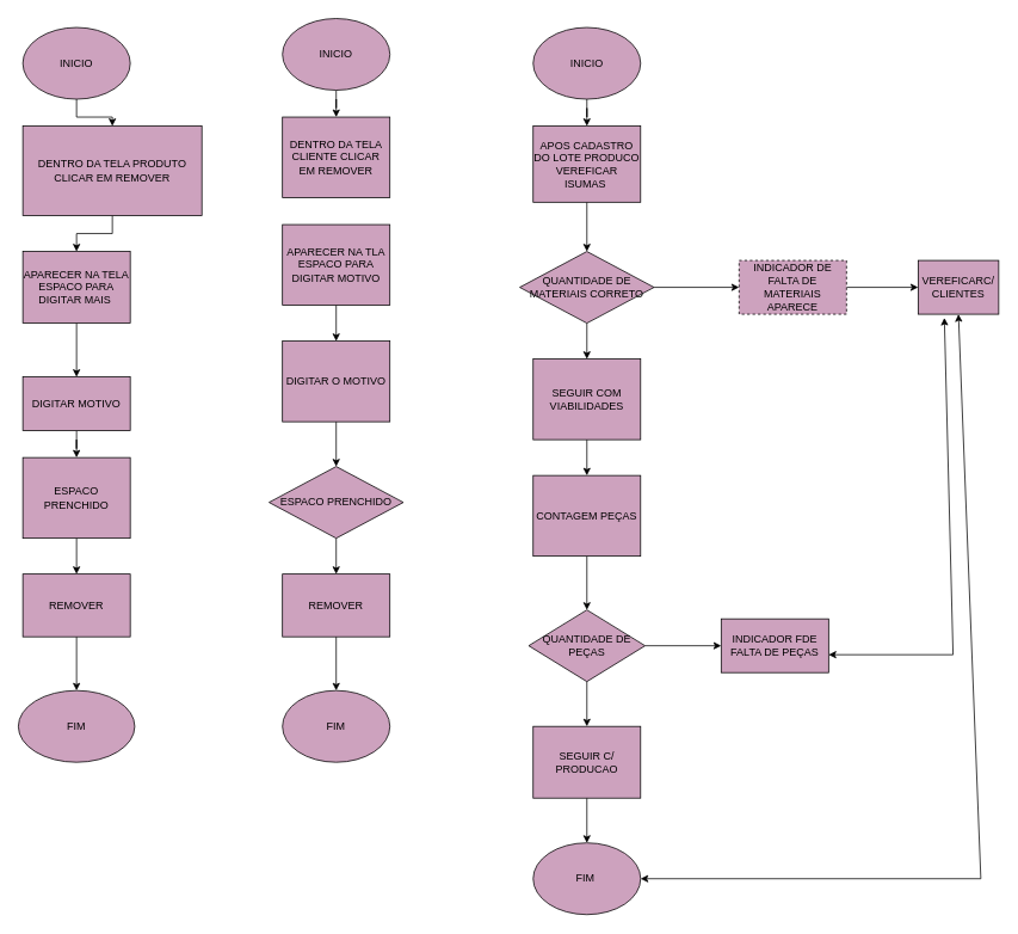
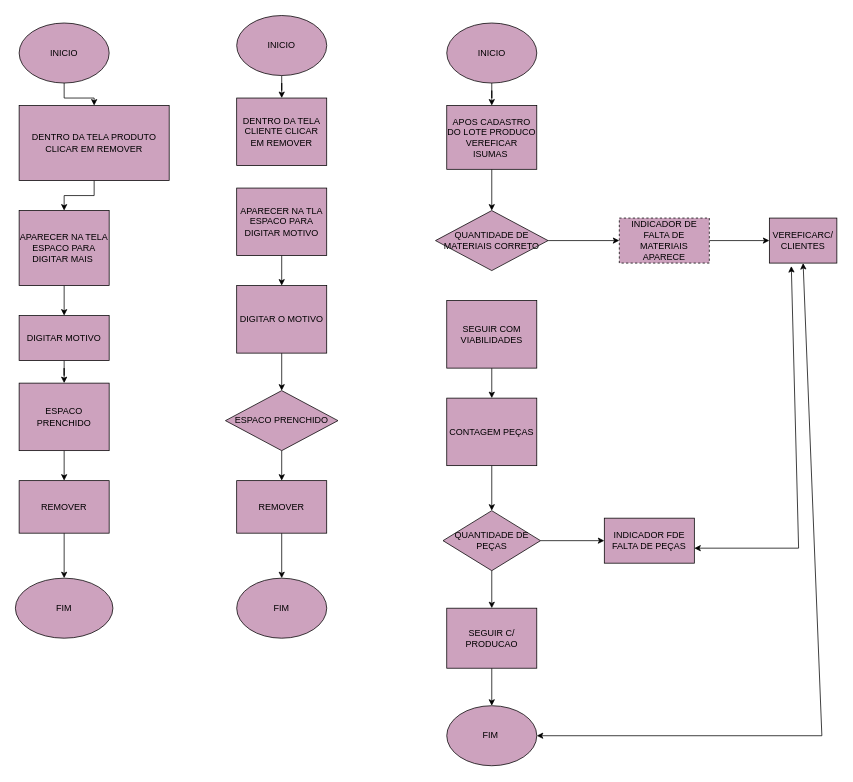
  <mxCell id="0" />
  <mxCell id="1" parent="0" />
  <mxCell id="2" value="" style="edgeStyle=orthogonalEdgeStyle;rounded=0;orthogonalLoop=1;jettySize=auto;html=1;" parent="1" source="3" target="5" edge="1"><mxGeometry relative="1" as="geometry" /></mxCell>
  <mxCell id="3" value="INICIO" style="ellipse;whiteSpace=wrap;html=1;fillColor=#CDA2BE;" parent="1" vertex="1"><mxGeometry x="25" y="30" width="120" height="80" as="geometry" /></mxCell>
  <mxCell id="4" value="" style="edgeStyle=orthogonalEdgeStyle;rounded=0;orthogonalLoop=1;jettySize=auto;html=1;" parent="1" source="5" target="7" edge="1"><mxGeometry relative="1" as="geometry" /></mxCell>
  <mxCell id="5" value="DENTRO DA TELA PRODUTO CLICAR EM REMOVER" style="whiteSpace=wrap;html=1;fillColor=#CDA2BE;" parent="1" vertex="1"><mxGeometry x="25" y="140" width="200" height="100" as="geometry" /></mxCell>
  <mxCell id="6" value="" style="edgeStyle=orthogonalEdgeStyle;rounded=0;orthogonalLoop=1;jettySize=auto;html=1;" parent="1" source="7" target="9" edge="1"><mxGeometry relative="1" as="geometry" /></mxCell>
- <mxCell id="7" value="APARECER NA TELA ESPACO PARA DIGITAR MAIS&amp;nbsp;" style="whiteSpace=wrap;html=1;fillColor=#CDA2BE;" parent="1" vertex="1"><mxGeometry x="25" y="280" width="120" height="80" as="geometry" /></mxCell>
+ <mxCell id="7" value="APARECER NA TELA ESPACO PARA DIGITAR MAIS&amp;nbsp;" style="whiteSpace=wrap;html=1;fillColor=#CDA2BE;" parent="1" vertex="1"><mxGeometry x="25" y="280" width="120" height="100" as="geometry" /></mxCell>
  <mxCell id="8" value="" style="edgeStyle=orthogonalEdgeStyle;rounded=0;orthogonalLoop=1;jettySize=auto;html=1;" parent="1" source="9" target="11" edge="1"><mxGeometry relative="1" as="geometry" /></mxCell>
  <mxCell id="9" value="DIGITAR MOTIVO" style="whiteSpace=wrap;html=1;fillColor=#CDA2BE;" parent="1" vertex="1"><mxGeometry x="25" y="420" width="120" height="60" as="geometry" /></mxCell>
  <mxCell id="10" value="" style="edgeStyle=orthogonalEdgeStyle;rounded=0;orthogonalLoop=1;jettySize=auto;html=1;" parent="1" source="11" target="13" edge="1"><mxGeometry relative="1" as="geometry" /></mxCell>
  <mxCell id="11" value="ESPACO PRENCHIDO" style="whiteSpace=wrap;html=1;fillColor=#CDA2BE;" parent="1" vertex="1"><mxGeometry x="25" y="510" width="120" height="90" as="geometry" /></mxCell>
  <mxCell id="12" value="" style="edgeStyle=orthogonalEdgeStyle;rounded=0;orthogonalLoop=1;jettySize=auto;html=1;" parent="1" source="13" target="14" edge="1"><mxGeometry relative="1" as="geometry" /></mxCell>
  <mxCell id="13" value="REMOVER" style="whiteSpace=wrap;html=1;fillColor=#CDA2BE;" parent="1" vertex="1"><mxGeometry x="25" y="640" width="120" height="70" as="geometry" /></mxCell>
  <mxCell id="14" value="FIM" style="ellipse;whiteSpace=wrap;html=1;fillColor=#CDA2BE;" parent="1" vertex="1"><mxGeometry x="20" y="770" width="130" height="80" as="geometry" /></mxCell>
  <mxCell id="15" value="" style="edgeStyle=orthogonalEdgeStyle;rounded=0;orthogonalLoop=1;jettySize=auto;html=1;" edge="1" parent="1" source="16" target="17"><mxGeometry relative="1" as="geometry" /></mxCell>
  <mxCell id="16" value="INICIO" style="ellipse;whiteSpace=wrap;html=1;fillColor=#CDA2BE;" vertex="1" parent="1"><mxGeometry x="315" y="20" width="120" height="80" as="geometry" /></mxCell>
  <mxCell id="17" value="DENTRO DA TELA CLIENTE CLICAR EM REMOVER" style="whiteSpace=wrap;html=1;fillColor=#CDA2BE;" vertex="1" parent="1"><mxGeometry x="315" y="130" width="120" height="90" as="geometry" /></mxCell>
  <mxCell id="18" value="" style="edgeStyle=orthogonalEdgeStyle;rounded=0;orthogonalLoop=1;jettySize=auto;html=1;" edge="1" parent="1" source="19" target="21"><mxGeometry relative="1" as="geometry" /></mxCell>
  <mxCell id="19" value="APARECER NA TLA ESPACO PARA DIGITAR MOTIVO" style="whiteSpace=wrap;html=1;fillColor=#CDA2BE;" vertex="1" parent="1"><mxGeometry x="315" y="250" width="120" height="90" as="geometry" /></mxCell>
  <mxCell id="20" value="" style="edgeStyle=orthogonalEdgeStyle;rounded=0;orthogonalLoop=1;jettySize=auto;html=1;" edge="1" parent="1" source="21" target="23"><mxGeometry relative="1" as="geometry" /></mxCell>
  <mxCell id="21" value="DIGITAR O MOTIVO" style="whiteSpace=wrap;html=1;fillColor=#CDA2BE;" vertex="1" parent="1"><mxGeometry x="315" y="380" width="120" height="90" as="geometry" /></mxCell>
  <mxCell id="22" value="" style="edgeStyle=orthogonalEdgeStyle;rounded=0;orthogonalLoop=1;jettySize=auto;html=1;" edge="1" parent="1" source="23" target="25"><mxGeometry relative="1" as="geometry" /></mxCell>
  <mxCell id="23" value="ESPACO PRENCHIDO" style="rhombus;whiteSpace=wrap;html=1;fillColor=#CDA2BE;" vertex="1" parent="1"><mxGeometry x="300" y="520" width="150" height="80" as="geometry" /></mxCell>
  <mxCell id="24" value="" style="edgeStyle=orthogonalEdgeStyle;rounded=0;orthogonalLoop=1;jettySize=auto;html=1;" edge="1" parent="1" source="25" target="26"><mxGeometry relative="1" as="geometry" /></mxCell>
  <mxCell id="25" value="REMOVER" style="whiteSpace=wrap;html=1;fillColor=#CDA2BE;" vertex="1" parent="1"><mxGeometry x="315" y="640" width="120" height="70" as="geometry" /></mxCell>
  <mxCell id="26" value="FIM" style="ellipse;whiteSpace=wrap;html=1;fillColor=#CDA2BE;" vertex="1" parent="1"><mxGeometry x="315" y="770" width="120" height="80" as="geometry" /></mxCell>
  <mxCell id="27" value="" style="edgeStyle=orthogonalEdgeStyle;rounded=0;orthogonalLoop=1;jettySize=auto;html=1;" edge="1" parent="1" source="28" target="30"><mxGeometry relative="1" as="geometry" /></mxCell>
  <mxCell id="28" value="INICIO" style="ellipse;whiteSpace=wrap;html=1;fillColor=#CDA2BE;" vertex="1" parent="1"><mxGeometry x="595" y="30" width="120" height="80" as="geometry" /></mxCell>
  <mxCell id="29" value="" style="edgeStyle=orthogonalEdgeStyle;rounded=0;orthogonalLoop=1;jettySize=auto;html=1;" edge="1" parent="1" source="30" target="33"><mxGeometry relative="1" as="geometry" /></mxCell>
  <mxCell id="30" value="APOS CADASTRO DO LOTE PRODUCO VEREFICAR ISUMAS&amp;nbsp;" style="whiteSpace=wrap;html=1;fillColor=#CDA2BE;" vertex="1" parent="1"><mxGeometry x="595" y="140" width="120" height="85" as="geometry" /></mxCell>
- <mxCell id="31" value="" style="edgeStyle=orthogonalEdgeStyle;rounded=0;orthogonalLoop=1;jettySize=auto;html=1;" edge="1" parent="1" source="33" target="35"><mxGeometry relative="1" as="geometry" /></mxCell>
  <mxCell id="32" value="" style="edgeStyle=orthogonalEdgeStyle;rounded=0;orthogonalLoop=1;jettySize=auto;html=1;" edge="1" parent="1" source="33" target="45"><mxGeometry relative="1" as="geometry" /></mxCell>
  <mxCell id="33" value="QUANTIDADE DE MATERIAIS CORRETO" style="rhombus;whiteSpace=wrap;html=1;fillColor=#CDA2BE;" vertex="1" parent="1"><mxGeometry x="580" y="280" width="150" height="80" as="geometry" /></mxCell>
  <mxCell id="34" value="" style="edgeStyle=orthogonalEdgeStyle;rounded=0;orthogonalLoop=1;jettySize=auto;html=1;" edge="1" parent="1" source="35" target="37"><mxGeometry relative="1" as="geometry" /></mxCell>
  <mxCell id="35" value="SEGUIR COM VIABILIDADES" style="whiteSpace=wrap;html=1;fillColor=#CDA2BE;" vertex="1" parent="1"><mxGeometry x="595" y="400" width="120" height="90" as="geometry" /></mxCell>
  <mxCell id="36" value="" style="edgeStyle=orthogonalEdgeStyle;rounded=0;orthogonalLoop=1;jettySize=auto;html=1;" edge="1" parent="1" source="37" target="40"><mxGeometry relative="1" as="geometry" /></mxCell>
  <mxCell id="37" value="CONTAGEM PEÇAS" style="whiteSpace=wrap;html=1;fillColor=#CDA2BE;" vertex="1" parent="1"><mxGeometry x="595" y="530" width="120" height="90" as="geometry" /></mxCell>
  <mxCell id="38" value="" style="edgeStyle=orthogonalEdgeStyle;rounded=0;orthogonalLoop=1;jettySize=auto;html=1;" edge="1" parent="1" source="40" target="42"><mxGeometry relative="1" as="geometry" /></mxCell>
  <mxCell id="39" value="" style="edgeStyle=orthogonalEdgeStyle;rounded=0;orthogonalLoop=1;jettySize=auto;html=1;" edge="1" parent="1" source="40" target="47"><mxGeometry relative="1" as="geometry" /></mxCell>
  <mxCell id="40" value="QUANTIDADE DE PEÇAS" style="rhombus;whiteSpace=wrap;html=1;fillColor=#CDA2BE;" vertex="1" parent="1"><mxGeometry x="590" y="680" width="130" height="80" as="geometry" /></mxCell>
  <mxCell id="41" value="" style="edgeStyle=orthogonalEdgeStyle;rounded=0;orthogonalLoop=1;jettySize=auto;html=1;" edge="1" parent="1" source="42" target="43"><mxGeometry relative="1" as="geometry" /></mxCell>
  <mxCell id="42" value="SEGUIR C/ PRODUCAO" style="whiteSpace=wrap;html=1;fillColor=#CDA2BE;" vertex="1" parent="1"><mxGeometry x="595" y="810" width="120" height="80" as="geometry" /></mxCell>
  <mxCell id="43" value="FIM&amp;nbsp;" style="ellipse;whiteSpace=wrap;html=1;fillColor=#CDA2BE;" vertex="1" parent="1"><mxGeometry x="595" y="940" width="120" height="80" as="geometry" /></mxCell>
  <mxCell id="44" value="" style="edgeStyle=orthogonalEdgeStyle;rounded=0;orthogonalLoop=1;jettySize=auto;html=1;" edge="1" parent="1" source="45" target="46"><mxGeometry relative="1" as="geometry" /></mxCell>
  <mxCell id="45" value="INDICADOR DE FALTA DE MATERIAIS APARECE" style="whiteSpace=wrap;html=1;fillColor=#CDA2BE;dashed=1;" vertex="1" parent="1"><mxGeometry x="825" y="290" width="120" height="60" as="geometry" /></mxCell>
  <mxCell id="46" value="VEREFICARC/ CLIENTES" style="whiteSpace=wrap;html=1;fillColor=#CDA2BE;" vertex="1" parent="1"><mxGeometry x="1025" y="290" width="90" height="60" as="geometry" /></mxCell>
  <mxCell id="47" value="INDICADOR FDE FALTA DE PEÇAS" style="whiteSpace=wrap;html=1;fillColor=#CDA2BE;" vertex="1" parent="1"><mxGeometry x="805" y="690" width="120" height="60" as="geometry" /></mxCell>
  <mxCell id="48" value="" style="endArrow=classic;startArrow=classic;html=1;rounded=0;entryX=0.325;entryY=1.067;entryDx=0;entryDy=0;entryPerimeter=0;" edge="1" parent="1" target="46"><mxGeometry width="50" height="50" relative="1" as="geometry"><mxPoint x="925" y="730" as="sourcePoint" /><mxPoint x="975" y="680" as="targetPoint" /><Array as="points"><mxPoint x="1064" y="730" /></Array></mxGeometry></mxCell>
  <mxCell id="49" value="" style="endArrow=classic;startArrow=classic;html=1;rounded=0;entryX=0.5;entryY=1;entryDx=0;entryDy=0;" edge="1" parent="1" target="46"><mxGeometry width="50" height="50" relative="1" as="geometry"><mxPoint x="715" y="980" as="sourcePoint" /><mxPoint x="765" y="930" as="targetPoint" /><Array as="points"><mxPoint x="1095" y="980" /></Array></mxGeometry></mxCell>
